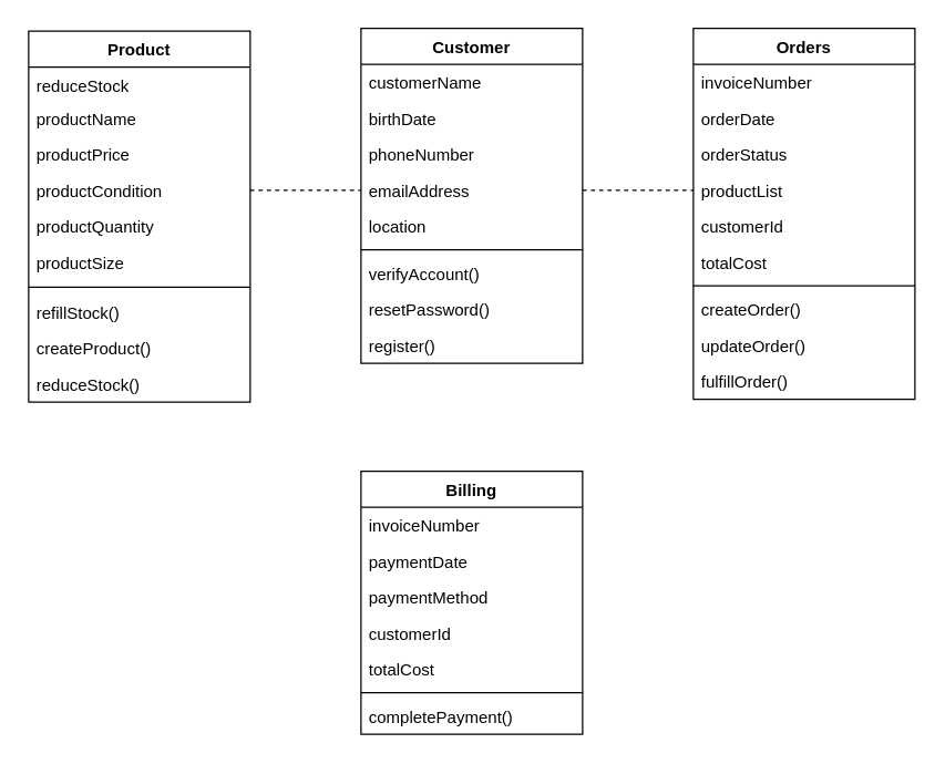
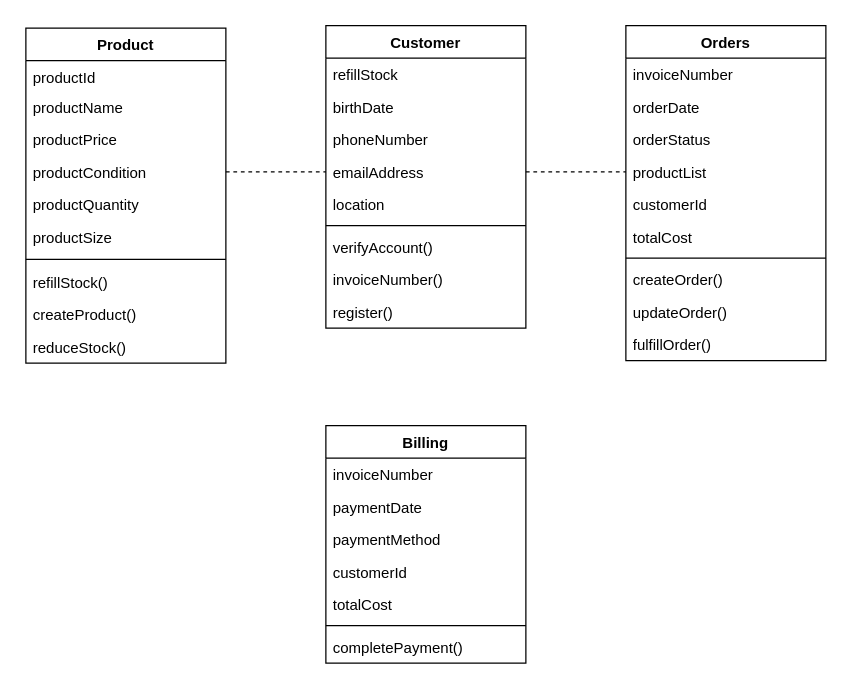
  <mxCell id="0" />
  <mxCell id="1" parent="0" />
  <mxCell id="2" value="Product" style="swimlane;fontStyle=1;align=center;verticalAlign=top;childLayout=stackLayout;horizontal=1;startSize=26;horizontalStack=0;resizeParent=1;resizeParentMax=0;resizeLast=0;collapsible=1;marginBottom=0;" vertex="1" parent="1"><mxGeometry x="20" y="22" width="160" height="268" as="geometry" /></mxCell>
- <mxCell id="3" value="reduceStock" style="text;strokeColor=none;fillColor=none;align=left;verticalAlign=top;spacingLeft=4;spacingRight=4;overflow=hidden;rotatable=0;points=[[0,0.5],[1,0.5]];portConstraint=eastwest;" vertex="1" parent="2"><mxGeometry y="26" width="160" height="24" as="geometry" /></mxCell>
+ <mxCell id="3" value="productId" style="text;strokeColor=none;fillColor=none;align=left;verticalAlign=top;spacingLeft=4;spacingRight=4;overflow=hidden;rotatable=0;points=[[0,0.5],[1,0.5]];portConstraint=eastwest;" vertex="1" parent="2"><mxGeometry y="26" width="160" height="24" as="geometry" /></mxCell>
  <mxCell id="4" value="productName" style="text;strokeColor=none;fillColor=none;align=left;verticalAlign=top;spacingLeft=4;spacingRight=4;overflow=hidden;rotatable=0;points=[[0,0.5],[1,0.5]];portConstraint=eastwest;" vertex="1" parent="2"><mxGeometry y="50" width="160" height="26" as="geometry" /></mxCell>
  <mxCell id="5" value="productPrice" style="text;strokeColor=none;fillColor=none;align=left;verticalAlign=top;spacingLeft=4;spacingRight=4;overflow=hidden;rotatable=0;points=[[0,0.5],[1,0.5]];portConstraint=eastwest;" vertex="1" parent="2"><mxGeometry y="76" width="160" height="26" as="geometry" /></mxCell>
  <mxCell id="6" value="productCondition" style="text;strokeColor=none;fillColor=none;align=left;verticalAlign=top;spacingLeft=4;spacingRight=4;overflow=hidden;rotatable=0;points=[[0,0.5],[1,0.5]];portConstraint=eastwest;" vertex="1" parent="2"><mxGeometry y="102" width="160" height="26" as="geometry" /></mxCell>
  <mxCell id="7" value="productQuantity" style="text;strokeColor=none;fillColor=none;align=left;verticalAlign=top;spacingLeft=4;spacingRight=4;overflow=hidden;rotatable=0;points=[[0,0.5],[1,0.5]];portConstraint=eastwest;" vertex="1" parent="2"><mxGeometry y="128" width="160" height="26" as="geometry" /></mxCell>
  <mxCell id="8" value="productSize" style="text;strokeColor=none;fillColor=none;align=left;verticalAlign=top;spacingLeft=4;spacingRight=4;overflow=hidden;rotatable=0;points=[[0,0.5],[1,0.5]];portConstraint=eastwest;" vertex="1" parent="2"><mxGeometry y="154" width="160" height="26" as="geometry" /></mxCell>
  <mxCell id="9" value="" style="line;strokeWidth=1;fillColor=none;align=left;verticalAlign=middle;spacingTop=-1;spacingLeft=3;spacingRight=3;rotatable=0;labelPosition=right;points=[];portConstraint=eastwest;" vertex="1" parent="2"><mxGeometry y="180" width="160" height="10" as="geometry" /></mxCell>
  <mxCell id="10" value="refillStock()" style="text;strokeColor=none;fillColor=none;align=left;verticalAlign=top;spacingLeft=4;spacingRight=4;overflow=hidden;rotatable=0;points=[[0,0.5],[1,0.5]];portConstraint=eastwest;" vertex="1" parent="2"><mxGeometry y="190" width="160" height="26" as="geometry" /></mxCell>
  <mxCell id="11" value="createProduct()" style="text;strokeColor=none;fillColor=none;align=left;verticalAlign=top;spacingLeft=4;spacingRight=4;overflow=hidden;rotatable=0;points=[[0,0.5],[1,0.5]];portConstraint=eastwest;" vertex="1" parent="2"><mxGeometry y="216" width="160" height="26" as="geometry" /></mxCell>
  <mxCell id="12" value="reduceStock()" style="text;strokeColor=none;fillColor=none;align=left;verticalAlign=top;spacingLeft=4;spacingRight=4;overflow=hidden;rotatable=0;points=[[0,0.5],[1,0.5]];portConstraint=eastwest;" vertex="1" parent="2"><mxGeometry y="242" width="160" height="26" as="geometry" /></mxCell>
  <mxCell id="13" value="Customer" style="swimlane;fontStyle=1;align=center;verticalAlign=top;childLayout=stackLayout;horizontal=1;startSize=26;horizontalStack=0;resizeParent=1;resizeParentMax=0;resizeLast=0;collapsible=1;marginBottom=0;" vertex="1" parent="1"><mxGeometry x="260" y="20" width="160" height="242" as="geometry" /></mxCell>
- <mxCell id="14" value="customerName" style="text;strokeColor=none;fillColor=none;align=left;verticalAlign=top;spacingLeft=4;spacingRight=4;overflow=hidden;rotatable=0;points=[[0,0.5],[1,0.5]];portConstraint=eastwest;" vertex="1" parent="13"><mxGeometry y="26" width="160" height="26" as="geometry" /></mxCell>
+ <mxCell id="14" value="refillStock" style="text;strokeColor=none;fillColor=none;align=left;verticalAlign=top;spacingLeft=4;spacingRight=4;overflow=hidden;rotatable=0;points=[[0,0.5],[1,0.5]];portConstraint=eastwest;" vertex="1" parent="13"><mxGeometry y="26" width="160" height="26" as="geometry" /></mxCell>
  <mxCell id="15" value="birthDate" style="text;strokeColor=none;fillColor=none;align=left;verticalAlign=top;spacingLeft=4;spacingRight=4;overflow=hidden;rotatable=0;points=[[0,0.5],[1,0.5]];portConstraint=eastwest;" vertex="1" parent="13"><mxGeometry y="52" width="160" height="26" as="geometry" /></mxCell>
  <mxCell id="16" value="phoneNumber" style="text;strokeColor=none;fillColor=none;align=left;verticalAlign=top;spacingLeft=4;spacingRight=4;overflow=hidden;rotatable=0;points=[[0,0.5],[1,0.5]];portConstraint=eastwest;" vertex="1" parent="13"><mxGeometry y="78" width="160" height="26" as="geometry" /></mxCell>
  <mxCell id="17" value="emailAddress" style="text;strokeColor=none;fillColor=none;align=left;verticalAlign=top;spacingLeft=4;spacingRight=4;overflow=hidden;rotatable=0;points=[[0,0.5],[1,0.5]];portConstraint=eastwest;" vertex="1" parent="13"><mxGeometry y="104" width="160" height="26" as="geometry" /></mxCell>
  <mxCell id="18" value="location" style="text;strokeColor=none;fillColor=none;align=left;verticalAlign=top;spacingLeft=4;spacingRight=4;overflow=hidden;rotatable=0;points=[[0,0.5],[1,0.5]];portConstraint=eastwest;" vertex="1" parent="13"><mxGeometry y="130" width="160" height="26" as="geometry" /></mxCell>
  <mxCell id="19" value="" style="line;strokeWidth=1;fillColor=none;align=left;verticalAlign=middle;spacingTop=-1;spacingLeft=3;spacingRight=3;rotatable=0;labelPosition=right;points=[];portConstraint=eastwest;" vertex="1" parent="13"><mxGeometry y="156" width="160" height="8" as="geometry" /></mxCell>
  <mxCell id="20" value="verifyAccount()" style="text;strokeColor=none;fillColor=none;align=left;verticalAlign=top;spacingLeft=4;spacingRight=4;overflow=hidden;rotatable=0;points=[[0,0.5],[1,0.5]];portConstraint=eastwest;" vertex="1" parent="13"><mxGeometry y="164" width="160" height="26" as="geometry" /></mxCell>
- <mxCell id="21" value="resetPassword()" style="text;strokeColor=none;fillColor=none;align=left;verticalAlign=top;spacingLeft=4;spacingRight=4;overflow=hidden;rotatable=0;points=[[0,0.5],[1,0.5]];portConstraint=eastwest;" vertex="1" parent="13"><mxGeometry y="190" width="160" height="26" as="geometry" /></mxCell>
+ <mxCell id="21" value="invoiceNumber()" style="text;strokeColor=none;fillColor=none;align=left;verticalAlign=top;spacingLeft=4;spacingRight=4;overflow=hidden;rotatable=0;points=[[0,0.5],[1,0.5]];portConstraint=eastwest;" vertex="1" parent="13"><mxGeometry y="190" width="160" height="26" as="geometry" /></mxCell>
  <mxCell id="22" value="register()" style="text;strokeColor=none;fillColor=none;align=left;verticalAlign=top;spacingLeft=4;spacingRight=4;overflow=hidden;rotatable=0;points=[[0,0.5],[1,0.5]];portConstraint=eastwest;" vertex="1" parent="13"><mxGeometry y="216" width="160" height="26" as="geometry" /></mxCell>
  <mxCell id="23" value="Orders" style="swimlane;fontStyle=1;align=center;verticalAlign=top;childLayout=stackLayout;horizontal=1;startSize=26;horizontalStack=0;resizeParent=1;resizeParentMax=0;resizeLast=0;collapsible=1;marginBottom=0;" vertex="1" parent="1"><mxGeometry x="500" y="20" width="160" height="268" as="geometry" /></mxCell>
  <mxCell id="24" value="invoiceNumber" style="text;strokeColor=none;fillColor=none;align=left;verticalAlign=top;spacingLeft=4;spacingRight=4;overflow=hidden;rotatable=0;points=[[0,0.5],[1,0.5]];portConstraint=eastwest;" vertex="1" parent="23"><mxGeometry y="26" width="160" height="26" as="geometry" /></mxCell>
  <mxCell id="25" value="orderDate" style="text;strokeColor=none;fillColor=none;align=left;verticalAlign=top;spacingLeft=4;spacingRight=4;overflow=hidden;rotatable=0;points=[[0,0.5],[1,0.5]];portConstraint=eastwest;" vertex="1" parent="23"><mxGeometry y="52" width="160" height="26" as="geometry" /></mxCell>
  <mxCell id="26" value="orderStatus" style="text;strokeColor=none;fillColor=none;align=left;verticalAlign=top;spacingLeft=4;spacingRight=4;overflow=hidden;rotatable=0;points=[[0,0.5],[1,0.5]];portConstraint=eastwest;" vertex="1" parent="23"><mxGeometry y="78" width="160" height="26" as="geometry" /></mxCell>
  <mxCell id="27" value="productList" style="text;strokeColor=none;fillColor=none;align=left;verticalAlign=top;spacingLeft=4;spacingRight=4;overflow=hidden;rotatable=0;points=[[0,0.5],[1,0.5]];portConstraint=eastwest;" vertex="1" parent="23"><mxGeometry y="104" width="160" height="26" as="geometry" /></mxCell>
  <mxCell id="28" value="customerId" style="text;strokeColor=none;fillColor=none;align=left;verticalAlign=top;spacingLeft=4;spacingRight=4;overflow=hidden;rotatable=0;points=[[0,0.5],[1,0.5]];portConstraint=eastwest;" vertex="1" parent="23"><mxGeometry y="130" width="160" height="26" as="geometry" /></mxCell>
  <mxCell id="29" value="totalCost" style="text;strokeColor=none;fillColor=none;align=left;verticalAlign=top;spacingLeft=4;spacingRight=4;overflow=hidden;rotatable=0;points=[[0,0.5],[1,0.5]];portConstraint=eastwest;" vertex="1" parent="23"><mxGeometry y="156" width="160" height="26" as="geometry" /></mxCell>
  <mxCell id="30" value="" style="line;strokeWidth=1;fillColor=none;align=left;verticalAlign=middle;spacingTop=-1;spacingLeft=3;spacingRight=3;rotatable=0;labelPosition=right;points=[];portConstraint=eastwest;" vertex="1" parent="23"><mxGeometry y="182" width="160" height="8" as="geometry" /></mxCell>
  <mxCell id="31" value="createOrder()" style="text;strokeColor=none;fillColor=none;align=left;verticalAlign=top;spacingLeft=4;spacingRight=4;overflow=hidden;rotatable=0;points=[[0,0.5],[1,0.5]];portConstraint=eastwest;" vertex="1" parent="23"><mxGeometry y="190" width="160" height="26" as="geometry" /></mxCell>
  <mxCell id="32" value="updateOrder()" style="text;strokeColor=none;fillColor=none;align=left;verticalAlign=top;spacingLeft=4;spacingRight=4;overflow=hidden;rotatable=0;points=[[0,0.5],[1,0.5]];portConstraint=eastwest;" vertex="1" parent="23"><mxGeometry y="216" width="160" height="26" as="geometry" /></mxCell>
  <mxCell id="33" value="fulfillOrder()" style="text;strokeColor=none;fillColor=none;align=left;verticalAlign=top;spacingLeft=4;spacingRight=4;overflow=hidden;rotatable=0;points=[[0,0.5],[1,0.5]];portConstraint=eastwest;" vertex="1" parent="23"><mxGeometry y="242" width="160" height="26" as="geometry" /></mxCell>
  <mxCell id="34" value="Billing" style="swimlane;fontStyle=1;align=center;verticalAlign=top;childLayout=stackLayout;horizontal=1;startSize=26;horizontalStack=0;resizeParent=1;resizeParentMax=0;resizeLast=0;collapsible=1;marginBottom=0;" vertex="1" parent="1"><mxGeometry x="260" y="340" width="160" height="190" as="geometry" /></mxCell>
  <mxCell id="35" value="invoiceNumber" style="text;strokeColor=none;fillColor=none;align=left;verticalAlign=top;spacingLeft=4;spacingRight=4;overflow=hidden;rotatable=0;points=[[0,0.5],[1,0.5]];portConstraint=eastwest;" vertex="1" parent="34"><mxGeometry y="26" width="160" height="26" as="geometry" /></mxCell>
  <mxCell id="36" value="paymentDate" style="text;strokeColor=none;fillColor=none;align=left;verticalAlign=top;spacingLeft=4;spacingRight=4;overflow=hidden;rotatable=0;points=[[0,0.5],[1,0.5]];portConstraint=eastwest;" vertex="1" parent="34"><mxGeometry y="52" width="160" height="26" as="geometry" /></mxCell>
  <mxCell id="37" value="paymentMethod" style="text;strokeColor=none;fillColor=none;align=left;verticalAlign=top;spacingLeft=4;spacingRight=4;overflow=hidden;rotatable=0;points=[[0,0.5],[1,0.5]];portConstraint=eastwest;" vertex="1" parent="34"><mxGeometry y="78" width="160" height="26" as="geometry" /></mxCell>
  <mxCell id="38" value="customerId" style="text;strokeColor=none;fillColor=none;align=left;verticalAlign=top;spacingLeft=4;spacingRight=4;overflow=hidden;rotatable=0;points=[[0,0.5],[1,0.5]];portConstraint=eastwest;" vertex="1" parent="34"><mxGeometry y="104" width="160" height="26" as="geometry" /></mxCell>
  <mxCell id="39" value="totalCost" style="text;strokeColor=none;fillColor=none;align=left;verticalAlign=top;spacingLeft=4;spacingRight=4;overflow=hidden;rotatable=0;points=[[0,0.5],[1,0.5]];portConstraint=eastwest;" vertex="1" parent="34"><mxGeometry y="130" width="160" height="26" as="geometry" /></mxCell>
  <mxCell id="40" value="" style="line;strokeWidth=1;fillColor=none;align=left;verticalAlign=middle;spacingTop=-1;spacingLeft=3;spacingRight=3;rotatable=0;labelPosition=right;points=[];portConstraint=eastwest;" vertex="1" parent="34"><mxGeometry y="156" width="160" height="8" as="geometry" /></mxCell>
  <mxCell id="41" value="completePayment()" style="text;strokeColor=none;fillColor=none;align=left;verticalAlign=top;spacingLeft=4;spacingRight=4;overflow=hidden;rotatable=0;points=[[0,0.5],[1,0.5]];portConstraint=eastwest;" vertex="1" parent="34"><mxGeometry y="164" width="160" height="26" as="geometry" /></mxCell>
  <mxCell id="42" style="edgeStyle=orthogonalEdgeStyle;rounded=0;orthogonalLoop=1;jettySize=auto;html=1;exitX=1;exitY=0.5;exitDx=0;exitDy=0;entryX=0;entryY=0.5;entryDx=0;entryDy=0;endArrow=none;endFill=0;dashed=1;" edge="1" parent="1" source="6" target="17"><mxGeometry relative="1" as="geometry" /></mxCell>
  <mxCell id="43" style="edgeStyle=orthogonalEdgeStyle;rounded=0;orthogonalLoop=1;jettySize=auto;html=1;exitX=1;exitY=0.5;exitDx=0;exitDy=0;entryX=0;entryY=0.5;entryDx=0;entryDy=0;endArrow=none;endFill=0;dashed=1;" edge="1" parent="1" source="17" target="27"><mxGeometry relative="1" as="geometry" /></mxCell>
